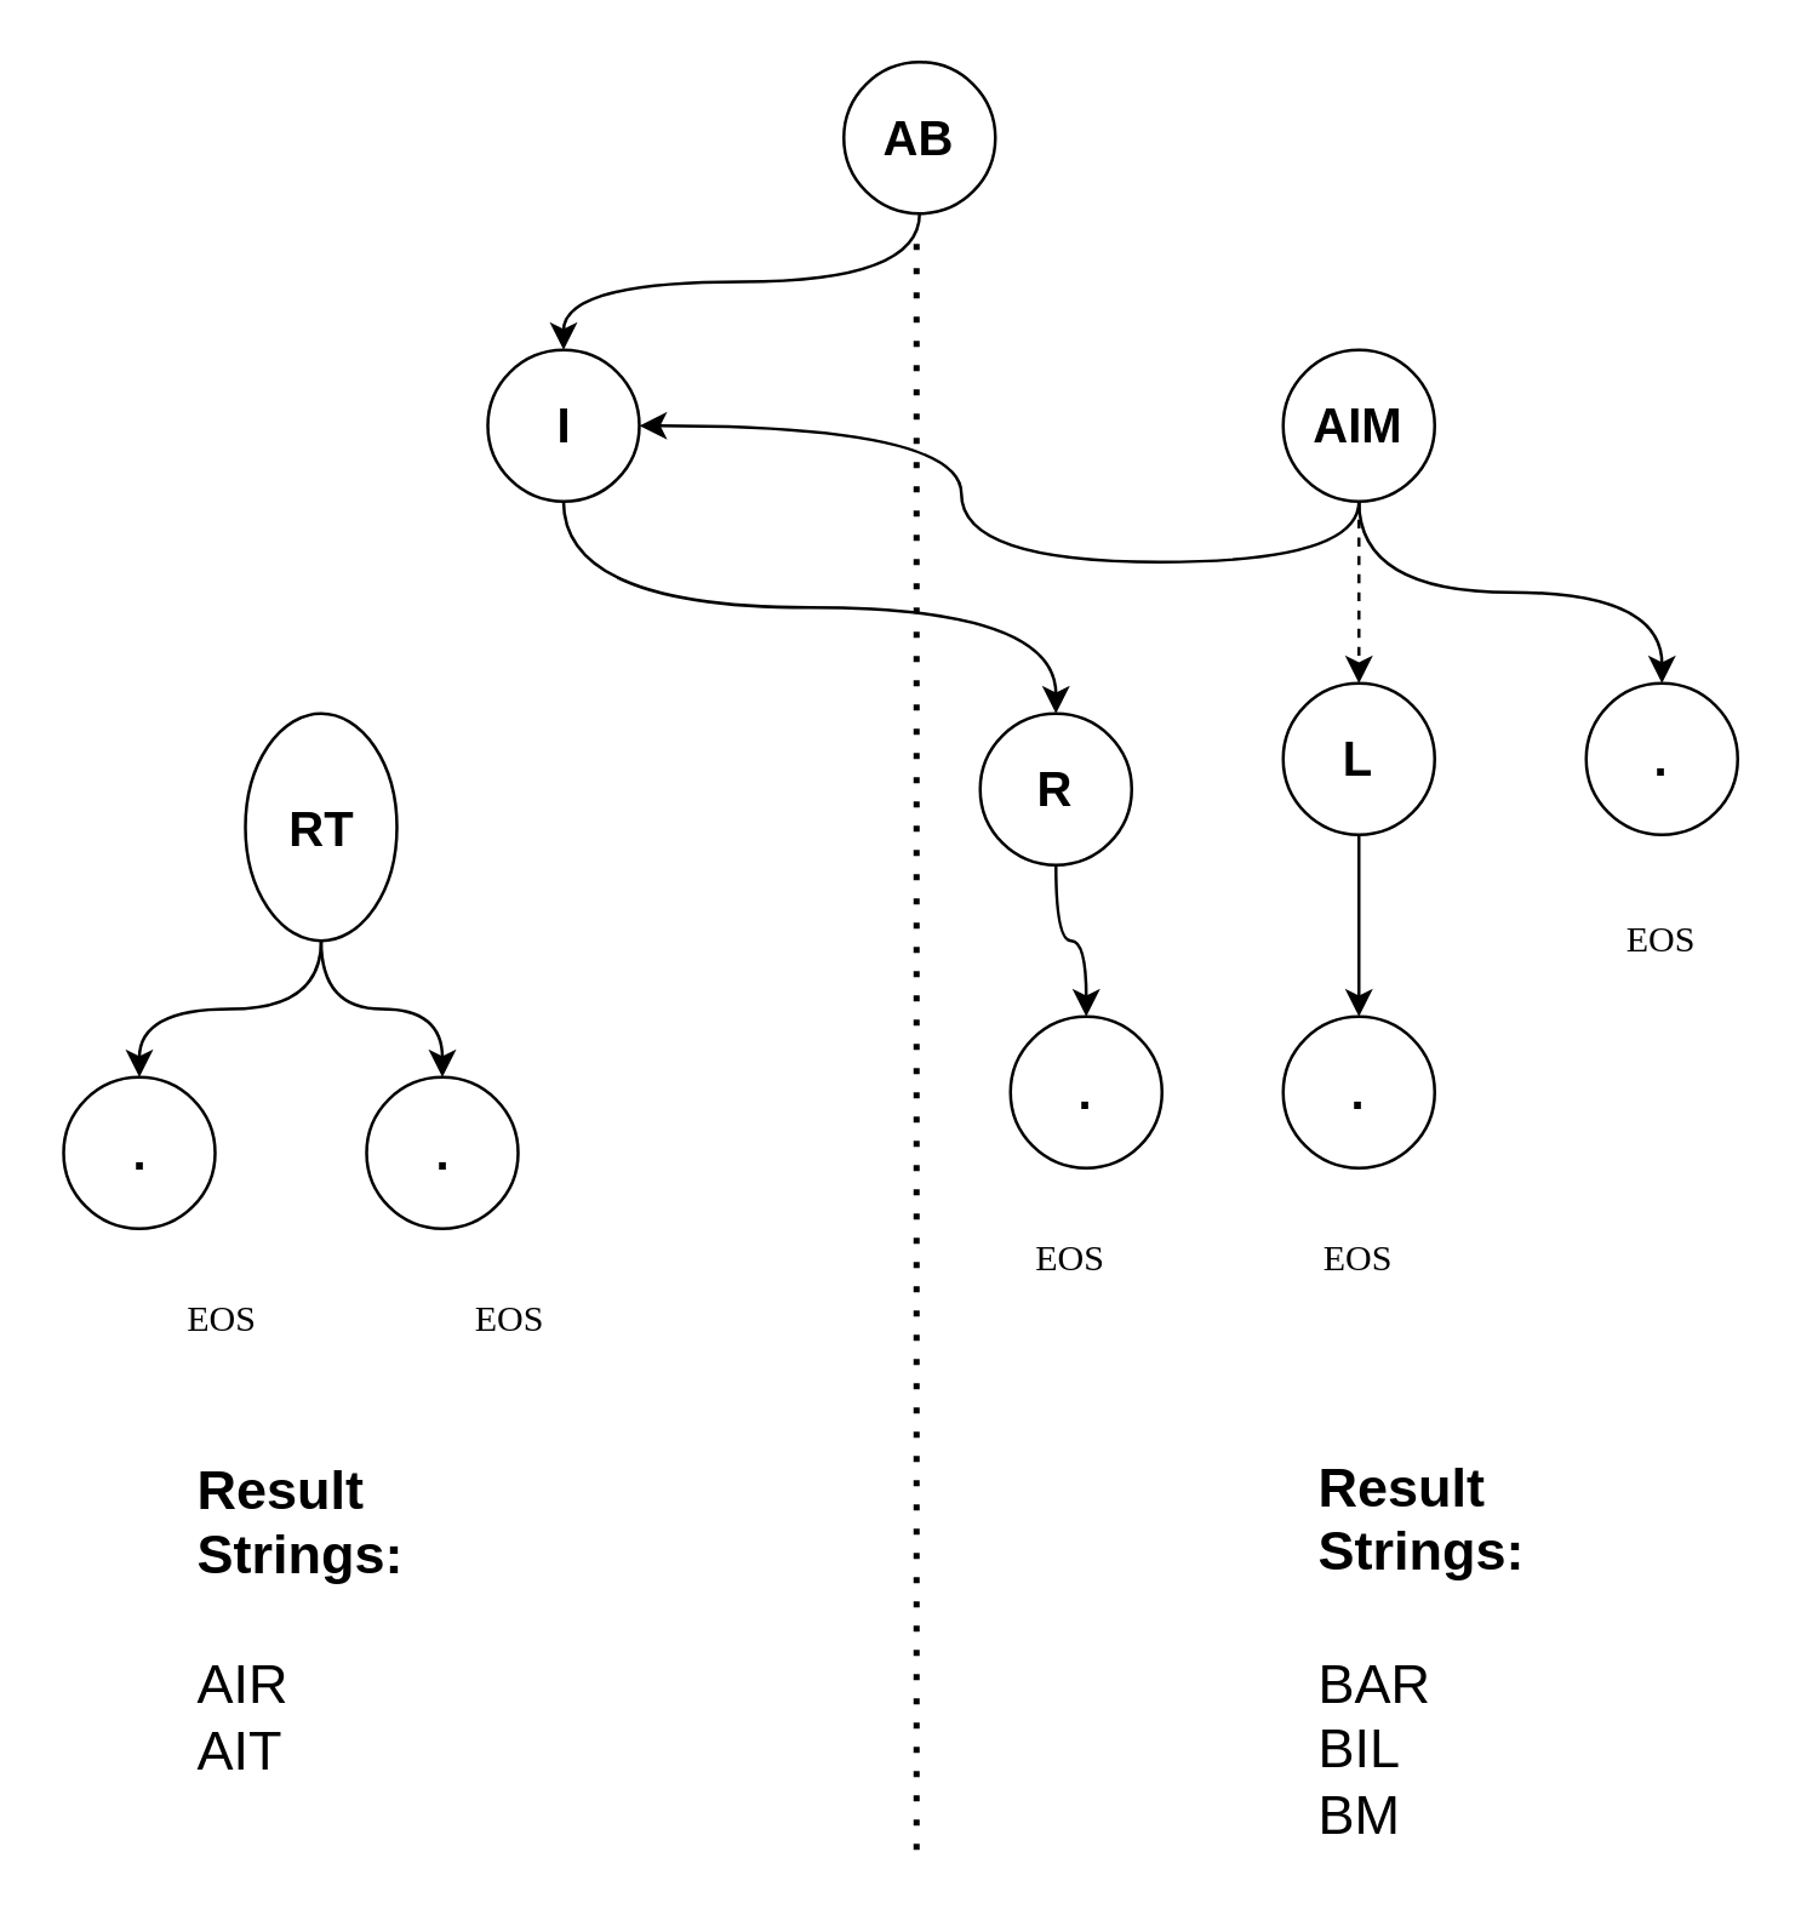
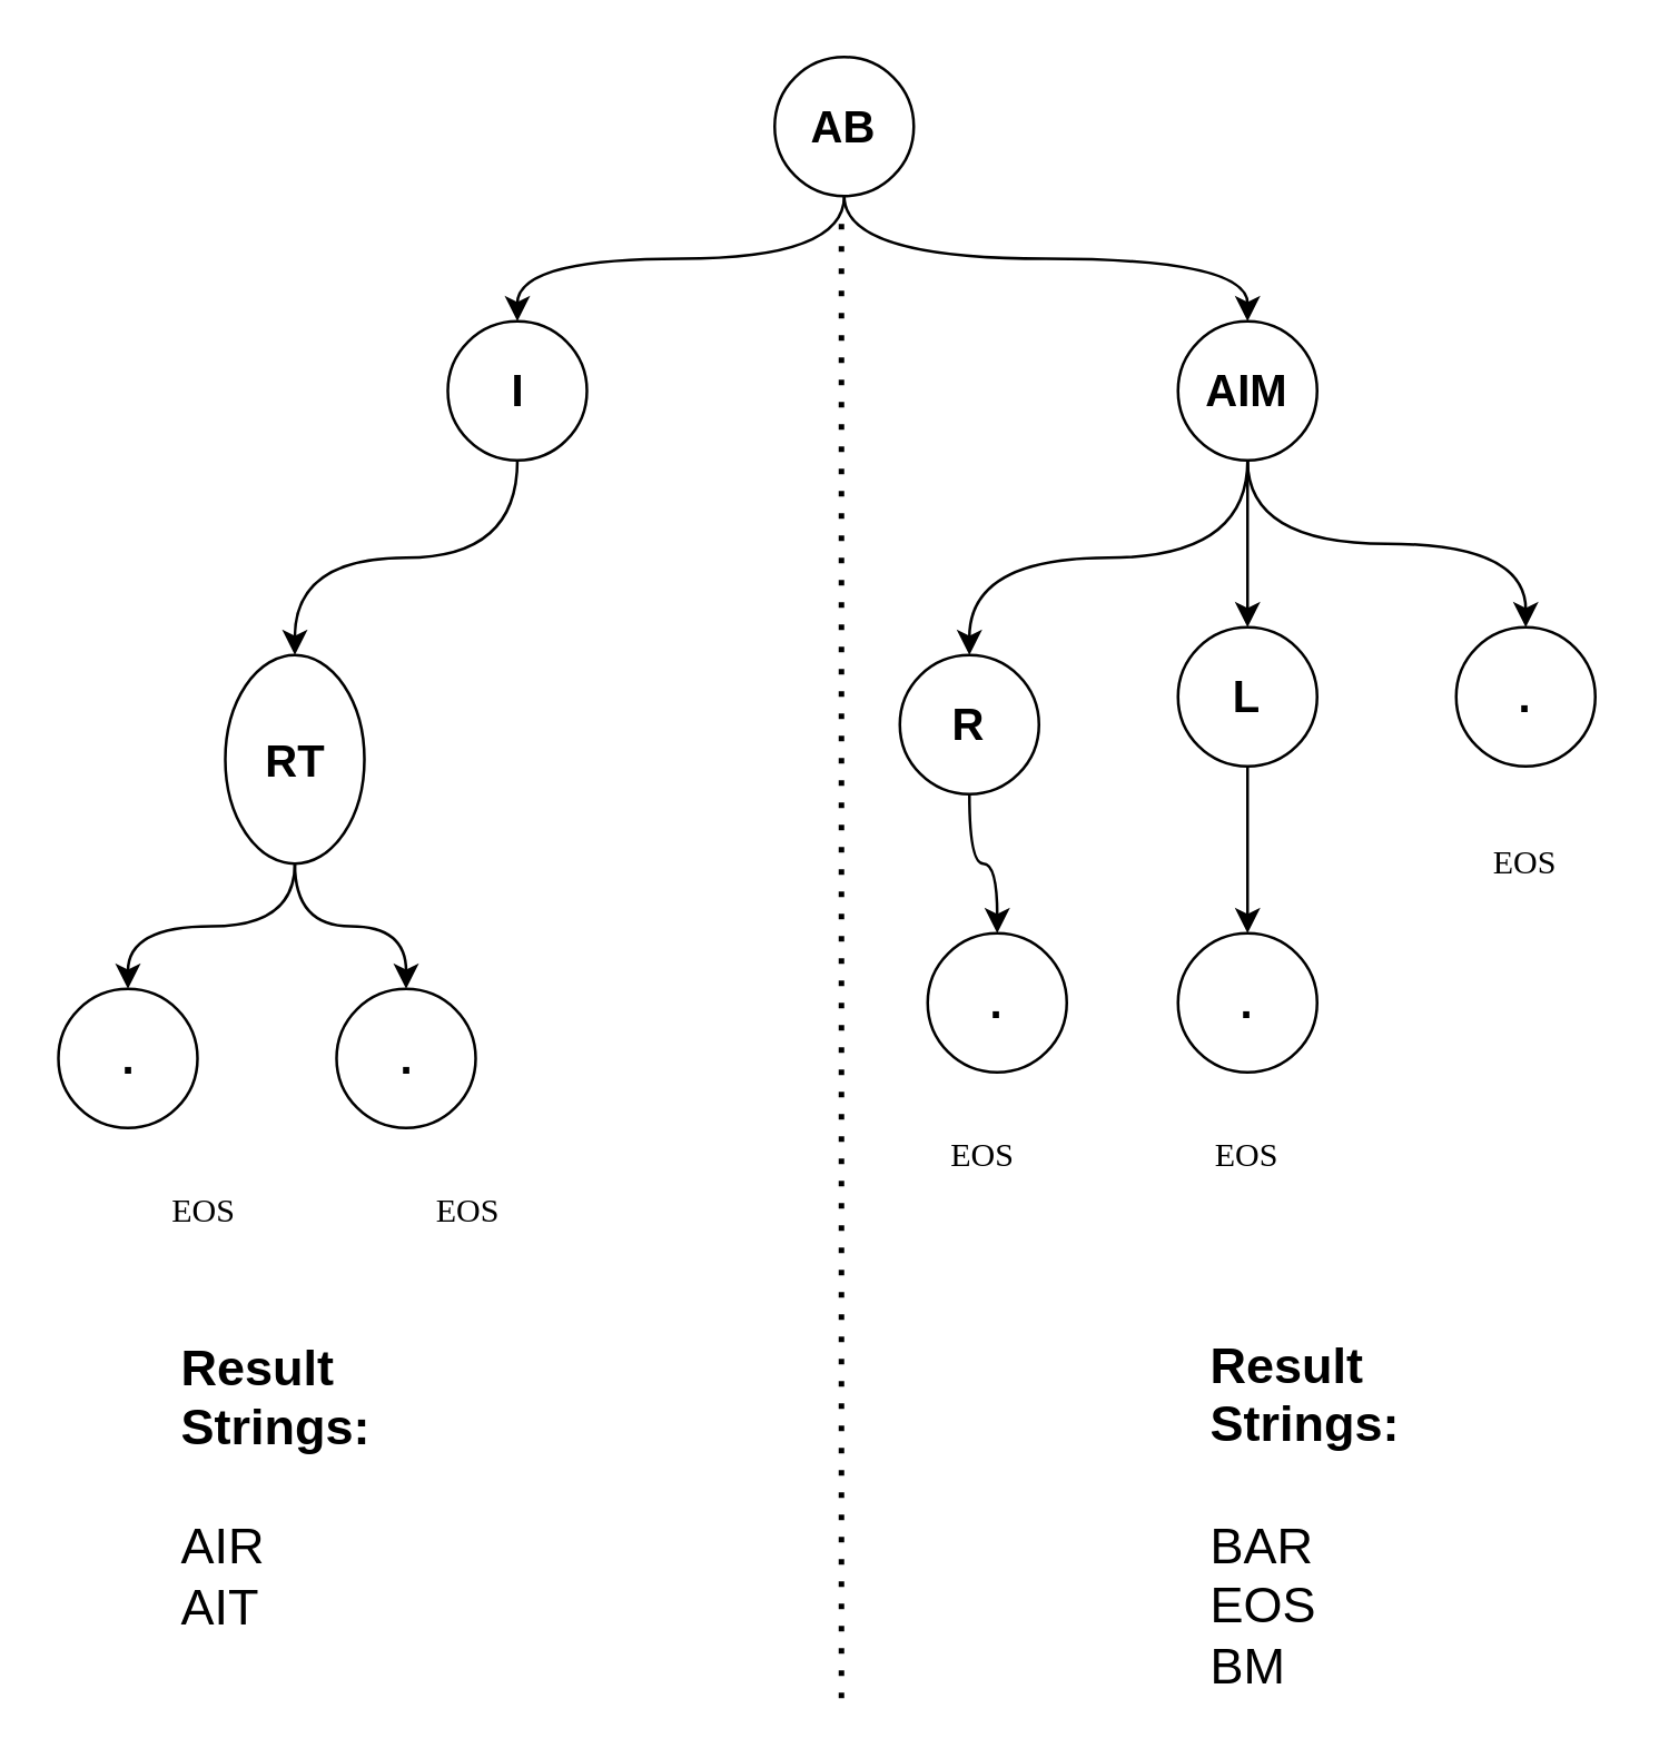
  <mxCell id="0" />
  <mxCell id="1" parent="0" />
  <mxCell id="2" style="rounded=0;orthogonalLoop=1;jettySize=auto;html=1;exitX=0.5;exitY=1;exitDx=0;exitDy=0;entryX=0.5;entryY=0;entryDx=0;entryDy=0;edgeStyle=orthogonalEdgeStyle;curved=1;" edge="1" parent="1" source="4" target="6"><mxGeometry relative="1" as="geometry" /></mxCell>
+ <mxCell id="3" style="edgeStyle=orthogonalEdgeStyle;rounded=0;orthogonalLoop=1;jettySize=auto;html=1;exitX=0.5;exitY=1;exitDx=0;exitDy=0;entryX=0.5;entryY=0;entryDx=0;entryDy=0;curved=1;" edge="1" parent="1" source="4" target="17"><mxGeometry relative="1" as="geometry" /></mxCell>
  <mxCell id="4" value="&lt;font size=&quot;3&quot;&gt;&lt;b&gt;AB&lt;/b&gt;&lt;/font&gt;" style="ellipse;whiteSpace=wrap;html=1;" vertex="1" parent="1"><mxGeometry x="278" y="20" width="50" height="50" as="geometry" /></mxCell>
- <mxCell id="5" style="edgeStyle=orthogonalEdgeStyle;rounded=0;orthogonalLoop=1;jettySize=auto;html=1;exitX=0.5;exitY=1;exitDx=0;exitDy=0;curved=1;" edge="1" parent="1" source="6" target="8"><mxGeometry relative="1" as="geometry" /></mxCell>
+ <mxCell id="5" style="edgeStyle=orthogonalEdgeStyle;rounded=0;orthogonalLoop=1;jettySize=auto;html=1;exitX=0.5;exitY=1;exitDx=0;exitDy=0;entryX=0.5;entryY=0;entryDx=0;entryDy=0;curved=1;" edge="1" parent="1" source="6" target="11"><mxGeometry relative="1" as="geometry" /></mxCell>
  <mxCell id="6" value="&lt;font size=&quot;3&quot;&gt;&lt;b&gt;I&lt;/b&gt;&lt;/font&gt;" style="ellipse;whiteSpace=wrap;html=1;" vertex="1" parent="1"><mxGeometry x="160.5" y="115" width="50" height="50" as="geometry" /></mxCell>
  <mxCell id="7" style="edgeStyle=orthogonalEdgeStyle;rounded=0;orthogonalLoop=1;jettySize=auto;html=1;exitX=0.5;exitY=1;exitDx=0;exitDy=0;curved=1;" edge="1" parent="1" source="8" target="21"><mxGeometry relative="1" as="geometry" /></mxCell>
  <mxCell id="8" value="&lt;font size=&quot;3&quot;&gt;&lt;b&gt;R&lt;/b&gt;&lt;/font&gt;" style="ellipse;whiteSpace=wrap;html=1;" vertex="1" parent="1"><mxGeometry x="323" y="235" width="50" height="50" as="geometry" /></mxCell>
  <mxCell id="9" style="edgeStyle=orthogonalEdgeStyle;rounded=0;orthogonalLoop=1;jettySize=auto;html=1;exitX=0.5;exitY=1;exitDx=0;exitDy=0;entryX=0.5;entryY=0;entryDx=0;entryDy=0;curved=1;" edge="1" parent="1" source="11" target="12"><mxGeometry relative="1" as="geometry" /></mxCell>
  <mxCell id="10" style="edgeStyle=orthogonalEdgeStyle;rounded=0;orthogonalLoop=1;jettySize=auto;html=1;exitX=0.5;exitY=1;exitDx=0;exitDy=0;entryX=0.5;entryY=0;entryDx=0;entryDy=0;curved=1;" edge="1" parent="1" source="11" target="13"><mxGeometry relative="1" as="geometry" /></mxCell>
  <mxCell id="11" value="&lt;font size=&quot;3&quot;&gt;&lt;b&gt;RT&lt;/b&gt;&lt;/font&gt;" style="ellipse;whiteSpace=wrap;html=1;" vertex="1" parent="1"><mxGeometry x="80.5" y="235" width="50" height="75" as="geometry" /></mxCell>
  <mxCell id="12" value="&lt;font size=&quot;3&quot;&gt;&lt;b&gt;.&lt;/b&gt;&lt;/font&gt;" style="ellipse;whiteSpace=wrap;html=1;" vertex="1" parent="1"><mxGeometry x="20.5" y="355" width="50" height="50" as="geometry" /></mxCell>
  <mxCell id="13" value="&lt;font size=&quot;3&quot;&gt;&lt;b&gt;.&lt;/b&gt;&lt;/font&gt;" style="ellipse;whiteSpace=wrap;html=1;" vertex="1" parent="1"><mxGeometry x="120.5" y="355" width="50" height="50" as="geometry" /></mxCell>
- <mxCell id="14" style="edgeStyle=orthogonalEdgeStyle;rounded=0;orthogonalLoop=1;jettySize=auto;html=1;exitX=0.5;exitY=1;exitDx=0;exitDy=0;curved=1;" edge="1" parent="1" source="17" target="6"><mxGeometry relative="1" as="geometry" /></mxCell>
- <mxCell id="15" style="edgeStyle=orthogonalEdgeStyle;rounded=0;orthogonalLoop=1;jettySize=auto;html=1;exitX=0.5;exitY=1;exitDx=0;exitDy=0;curved=1;dashed=1;" edge="1" parent="1" source="17" target="19"><mxGeometry relative="1" as="geometry" /></mxCell>
+ <mxCell id="14" style="edgeStyle=orthogonalEdgeStyle;rounded=0;orthogonalLoop=1;jettySize=auto;html=1;exitX=0.5;exitY=1;exitDx=0;exitDy=0;entryX=0.5;entryY=0;entryDx=0;entryDy=0;curved=1;" edge="1" parent="1" source="17" target="8"><mxGeometry relative="1" as="geometry" /></mxCell>
+ <mxCell id="15" style="edgeStyle=orthogonalEdgeStyle;rounded=0;orthogonalLoop=1;jettySize=auto;html=1;exitX=0.5;exitY=1;exitDx=0;exitDy=0;curved=1;" edge="1" parent="1" source="17" target="19"><mxGeometry relative="1" as="geometry" /></mxCell>
  <mxCell id="16" style="edgeStyle=orthogonalEdgeStyle;rounded=0;orthogonalLoop=1;jettySize=auto;html=1;exitX=0.5;exitY=1;exitDx=0;exitDy=0;entryX=0.5;entryY=0;entryDx=0;entryDy=0;curved=1;" edge="1" parent="1" source="17" target="22"><mxGeometry relative="1" as="geometry" /></mxCell>
  <mxCell id="17" value="&lt;font size=&quot;3&quot;&gt;&lt;b&gt;AIM&lt;/b&gt;&lt;/font&gt;" style="ellipse;whiteSpace=wrap;html=1;" vertex="1" parent="1"><mxGeometry x="423" y="115" width="50" height="50" as="geometry" /></mxCell>
  <mxCell id="18" style="edgeStyle=orthogonalEdgeStyle;rounded=0;orthogonalLoop=1;jettySize=auto;html=1;exitX=0.5;exitY=1;exitDx=0;exitDy=0;entryX=0.5;entryY=0;entryDx=0;entryDy=0;curved=1;" edge="1" parent="1" source="19" target="20"><mxGeometry relative="1" as="geometry" /></mxCell>
  <mxCell id="19" value="&lt;font size=&quot;3&quot;&gt;&lt;b&gt;L&lt;/b&gt;&lt;/font&gt;" style="ellipse;whiteSpace=wrap;html=1;" vertex="1" parent="1"><mxGeometry x="423" y="225" width="50" height="50" as="geometry" /></mxCell>
  <mxCell id="20" value="&lt;font size=&quot;3&quot;&gt;&lt;b&gt;.&lt;/b&gt;&lt;/font&gt;" style="ellipse;whiteSpace=wrap;html=1;" vertex="1" parent="1"><mxGeometry x="423" y="335" width="50" height="50" as="geometry" /></mxCell>
  <mxCell id="21" value="&lt;font size=&quot;3&quot;&gt;&lt;b&gt;.&lt;/b&gt;&lt;/font&gt;" style="ellipse;whiteSpace=wrap;html=1;" vertex="1" parent="1"><mxGeometry x="333" y="335" width="50" height="50" as="geometry" /></mxCell>
  <mxCell id="22" value="&lt;font size=&quot;3&quot;&gt;&lt;b&gt;.&lt;/b&gt;&lt;/font&gt;" style="ellipse;whiteSpace=wrap;html=1;" vertex="1" parent="1"><mxGeometry x="523" y="225" width="50" height="50" as="geometry" /></mxCell>
  <mxCell id="23" value="&lt;font face=&quot;Lucida Console&quot;&gt;EOS&lt;/font&gt;" style="text;html=1;strokeColor=none;fillColor=none;align=center;verticalAlign=middle;whiteSpace=wrap;rounded=0;" vertex="1" parent="1"><mxGeometry x="138" y="420" width="60" height="30" as="geometry" /></mxCell>
  <mxCell id="24" value="&lt;font face=&quot;Lucida Console&quot;&gt;EOS&lt;/font&gt;" style="text;html=1;strokeColor=none;fillColor=none;align=center;verticalAlign=middle;whiteSpace=wrap;rounded=0;" vertex="1" parent="1"><mxGeometry x="43" y="420" width="60" height="30" as="geometry" /></mxCell>
  <mxCell id="25" value="&lt;font face=&quot;Lucida Console&quot;&gt;EOS&lt;/font&gt;" style="text;html=1;strokeColor=none;fillColor=none;align=center;verticalAlign=middle;whiteSpace=wrap;rounded=0;" vertex="1" parent="1"><mxGeometry x="323" y="400" width="60" height="30" as="geometry" /></mxCell>
  <mxCell id="26" value="&lt;font face=&quot;Lucida Console&quot;&gt;EOS&lt;/font&gt;" style="text;html=1;strokeColor=none;fillColor=none;align=center;verticalAlign=middle;whiteSpace=wrap;rounded=0;" vertex="1" parent="1"><mxGeometry x="418" y="400" width="60" height="30" as="geometry" /></mxCell>
  <mxCell id="27" value="&lt;font face=&quot;Lucida Console&quot;&gt;EOS&lt;/font&gt;" style="text;html=1;strokeColor=none;fillColor=none;align=center;verticalAlign=middle;whiteSpace=wrap;rounded=0;" vertex="1" parent="1"><mxGeometry x="518" y="295" width="60" height="30" as="geometry" /></mxCell>
  <mxCell id="28" value="&lt;font style=&quot;font-size: 18px;&quot;&gt;&lt;b&gt;Result Strings:&lt;br&gt;&lt;/b&gt;&lt;br&gt;AIR&lt;br&gt;AIT&lt;/font&gt;" style="text;html=1;strokeColor=none;fillColor=none;align=left;verticalAlign=middle;whiteSpace=wrap;rounded=0;" vertex="1" parent="1"><mxGeometry x="63" y="470" width="75" height="130" as="geometry" /></mxCell>
- <mxCell id="29" value="&lt;font style=&quot;font-size: 18px;&quot;&gt;&lt;b&gt;Result Strings:&lt;br&gt;&lt;/b&gt;&lt;br&gt;BAR&lt;br&gt;BIL&lt;br&gt;BM&lt;br&gt;&lt;/font&gt;" style="text;html=1;strokeColor=none;fillColor=none;align=left;verticalAlign=middle;whiteSpace=wrap;rounded=0;" vertex="1" parent="1"><mxGeometry x="433" y="480" width="75" height="130" as="geometry" /></mxCell>
+ <mxCell id="29" value="&lt;font style=&quot;font-size: 18px;&quot;&gt;&lt;b&gt;Result Strings:&lt;br&gt;&lt;/b&gt;&lt;br&gt;BAR&lt;br&gt;EOS&lt;br&gt;BM&lt;br&gt;&lt;/font&gt;" style="text;html=1;strokeColor=none;fillColor=none;align=left;verticalAlign=middle;whiteSpace=wrap;rounded=0;" vertex="1" parent="1"><mxGeometry x="433" y="480" width="75" height="130" as="geometry" /></mxCell>
  <mxCell id="30" value="" style="endArrow=none;dashed=1;html=1;dashPattern=1 3;strokeWidth=2;rounded=0;" edge="1" parent="1"><mxGeometry width="50" height="50" relative="1" as="geometry"><mxPoint x="302" y="610" as="sourcePoint" /><mxPoint x="302" y="80" as="targetPoint" /></mxGeometry></mxCell>
